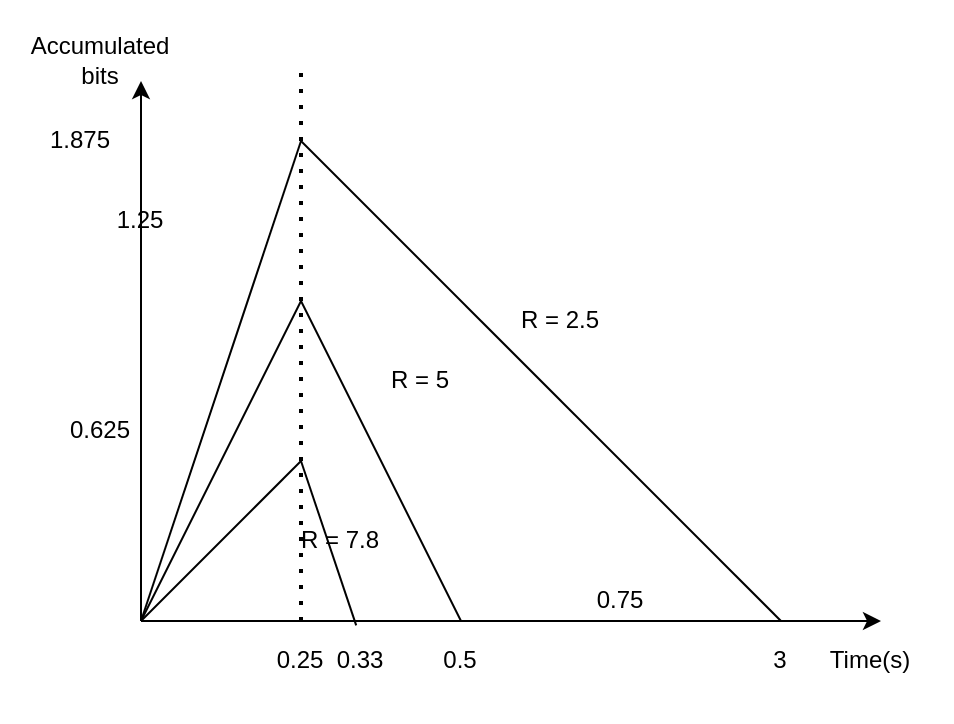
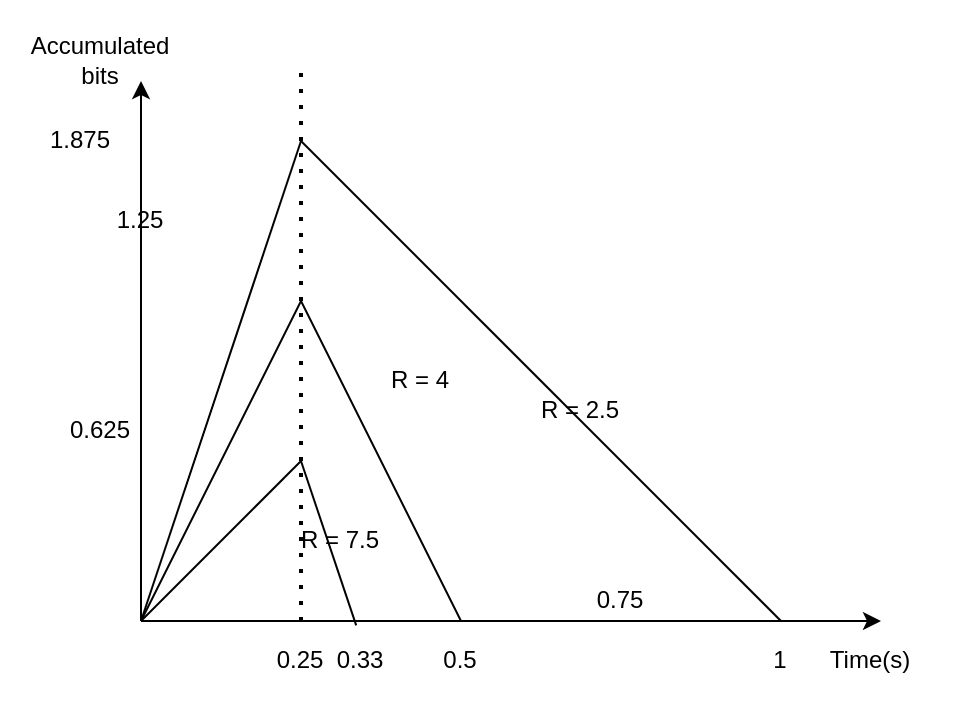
  <mxCell id="0" />
  <mxCell id="1" parent="0" />
  <mxCell id="2" value="" style="endArrow=classic;html=1;" edge="1" parent="1"><mxGeometry width="50" height="50" relative="1" as="geometry"><mxPoint x="70" y="310" as="sourcePoint" /><mxPoint x="440" y="310" as="targetPoint" /></mxGeometry></mxCell>
  <mxCell id="3" value="" style="endArrow=classic;html=1;" edge="1" parent="1"><mxGeometry width="50" height="50" relative="1" as="geometry"><mxPoint x="70" y="310" as="sourcePoint" /><mxPoint x="70" y="40" as="targetPoint" /></mxGeometry></mxCell>
- <mxCell id="4" value="3" style="text;html=1;strokeColor=none;fillColor=none;align=center;verticalAlign=middle;whiteSpace=wrap;rounded=0;" vertex="1" parent="1"><mxGeometry x="370" y="320" width="40" height="20" as="geometry" /></mxCell>
+ <mxCell id="4" value="1" style="text;html=1;strokeColor=none;fillColor=none;align=center;verticalAlign=middle;whiteSpace=wrap;rounded=0;" vertex="1" parent="1"><mxGeometry x="370" y="320" width="40" height="20" as="geometry" /></mxCell>
  <mxCell id="5" value="Time(s)" style="text;html=1;strokeColor=none;fillColor=none;align=center;verticalAlign=middle;whiteSpace=wrap;rounded=0;" vertex="1" parent="1"><mxGeometry x="415" y="320" width="40" height="20" as="geometry" /></mxCell>
  <mxCell id="6" value="0.25" style="text;html=1;strokeColor=none;fillColor=none;align=center;verticalAlign=middle;whiteSpace=wrap;rounded=0;" vertex="1" parent="1"><mxGeometry x="130" y="320" width="40" height="20" as="geometry" /></mxCell>
  <mxCell id="7" value="0.5" style="text;html=1;strokeColor=none;fillColor=none;align=center;verticalAlign=middle;whiteSpace=wrap;rounded=0;" vertex="1" parent="1"><mxGeometry x="210" y="320" width="40" height="20" as="geometry" /></mxCell>
  <mxCell id="8" value="0.75" style="text;html=1;strokeColor=none;fillColor=none;align=center;verticalAlign=middle;whiteSpace=wrap;rounded=0;" vertex="1" parent="1"><mxGeometry x="290" y="290" width="40" height="20" as="geometry" /></mxCell>
  <mxCell id="9" value="Accumulated bits&lt;br&gt;" style="text;html=1;strokeColor=none;fillColor=none;align=center;verticalAlign=middle;whiteSpace=wrap;rounded=0;rotation=0;" vertex="1" parent="1"><mxGeometry x="30" y="20" width="40" height="20" as="geometry" /></mxCell>
  <mxCell id="10" value="" style="endArrow=none;html=1;" edge="1" parent="1"><mxGeometry width="50" height="50" relative="1" as="geometry"><mxPoint x="70" y="310" as="sourcePoint" /><mxPoint x="150" y="70" as="targetPoint" /></mxGeometry></mxCell>
  <mxCell id="11" value="" style="endArrow=none;html=1;" edge="1" parent="1"><mxGeometry width="50" height="50" relative="1" as="geometry"><mxPoint x="390" y="310" as="sourcePoint" /><mxPoint x="150" y="70" as="targetPoint" /></mxGeometry></mxCell>
  <mxCell id="12" value="" style="endArrow=none;html=1;" edge="1" parent="1"><mxGeometry width="50" height="50" relative="1" as="geometry"><mxPoint x="70" y="310" as="sourcePoint" /><mxPoint x="150" y="150" as="targetPoint" /></mxGeometry></mxCell>
  <mxCell id="13" value="" style="endArrow=none;html=1;" edge="1" parent="1"><mxGeometry width="50" height="50" relative="1" as="geometry"><mxPoint x="150" y="150" as="sourcePoint" /><mxPoint x="230" y="310" as="targetPoint" /></mxGeometry></mxCell>
  <mxCell id="14" value="" style="endArrow=none;dashed=1;html=1;dashPattern=1 3;strokeWidth=2;" edge="1" parent="1"><mxGeometry width="50" height="50" relative="1" as="geometry"><mxPoint x="150" y="310" as="sourcePoint" /><mxPoint x="150" y="30" as="targetPoint" /></mxGeometry></mxCell>
  <mxCell id="15" value="" style="endArrow=none;html=1;" edge="1" parent="1"><mxGeometry width="50" height="50" relative="1" as="geometry"><mxPoint x="70" y="310" as="sourcePoint" /><mxPoint x="150" y="230" as="targetPoint" /></mxGeometry></mxCell>
  <mxCell id="16" value="" style="endArrow=none;html=1;entryX=1.19;entryY=-0.39;entryDx=0;entryDy=0;entryPerimeter=0;" edge="1" parent="1" target="6"><mxGeometry width="50" height="50" relative="1" as="geometry"><mxPoint x="150" y="230" as="sourcePoint" /><mxPoint x="180" y="310" as="targetPoint" /></mxGeometry></mxCell>
- <mxCell id="17" value="R = 2.5" style="text;html=1;strokeColor=none;fillColor=none;align=center;verticalAlign=middle;whiteSpace=wrap;rounded=0;" vertex="1" parent="1"><mxGeometry x="250" y="150" width="60" height="20" as="geometry" /></mxCell>
- <mxCell id="18" value="R = 5" style="text;html=1;strokeColor=none;fillColor=none;align=center;verticalAlign=middle;whiteSpace=wrap;rounded=0;" vertex="1" parent="1"><mxGeometry x="180" y="180" width="60" height="20" as="geometry" /></mxCell>
- <mxCell id="19" value="R = 7.8" style="text;html=1;strokeColor=none;fillColor=none;align=center;verticalAlign=middle;whiteSpace=wrap;rounded=0;" vertex="1" parent="1"><mxGeometry x="140" y="260" width="60" height="20" as="geometry" /></mxCell>
+ <mxCell id="17" value="R = 2.5" style="text;html=1;strokeColor=none;fillColor=none;align=center;verticalAlign=middle;whiteSpace=wrap;rounded=0;" vertex="1" parent="1"><mxGeometry x="260" y="195" width="60" height="20" as="geometry" /></mxCell>
+ <mxCell id="18" value="R = 4" style="text;html=1;strokeColor=none;fillColor=none;align=center;verticalAlign=middle;whiteSpace=wrap;rounded=0;" vertex="1" parent="1"><mxGeometry x="180" y="180" width="60" height="20" as="geometry" /></mxCell>
+ <mxCell id="19" value="R = 7.5" style="text;html=1;strokeColor=none;fillColor=none;align=center;verticalAlign=middle;whiteSpace=wrap;rounded=0;" vertex="1" parent="1"><mxGeometry x="140" y="260" width="60" height="20" as="geometry" /></mxCell>
  <mxCell id="20" value="1.875" style="text;html=1;strokeColor=none;fillColor=none;align=center;verticalAlign=middle;whiteSpace=wrap;rounded=0;" vertex="1" parent="1"><mxGeometry x="20" y="60" width="40" height="20" as="geometry" /></mxCell>
  <mxCell id="21" value="0.625" style="text;html=1;strokeColor=none;fillColor=none;align=center;verticalAlign=middle;whiteSpace=wrap;rounded=0;" vertex="1" parent="1"><mxGeometry x="30" y="205" width="40" height="20" as="geometry" /></mxCell>
  <mxCell id="22" value="1.25" style="text;html=1;strokeColor=none;fillColor=none;align=center;verticalAlign=middle;whiteSpace=wrap;rounded=0;" vertex="1" parent="1"><mxGeometry x="50" y="100" width="40" height="20" as="geometry" /></mxCell>
  <mxCell id="23" value="0.33" style="text;html=1;strokeColor=none;fillColor=none;align=center;verticalAlign=middle;whiteSpace=wrap;rounded=0;" vertex="1" parent="1"><mxGeometry x="160" y="320" width="40" height="20" as="geometry" /></mxCell>
